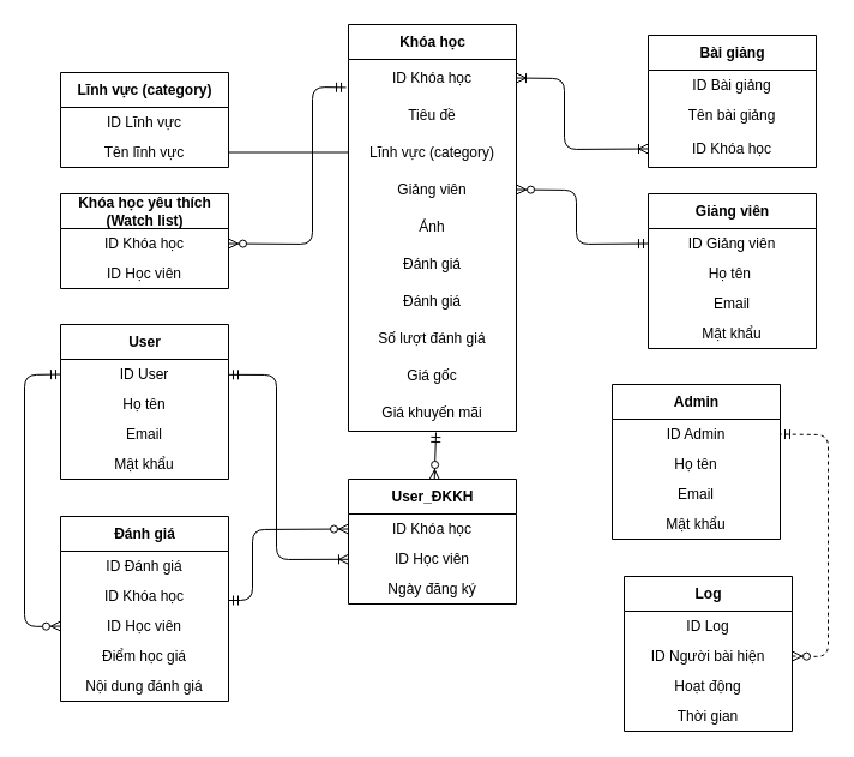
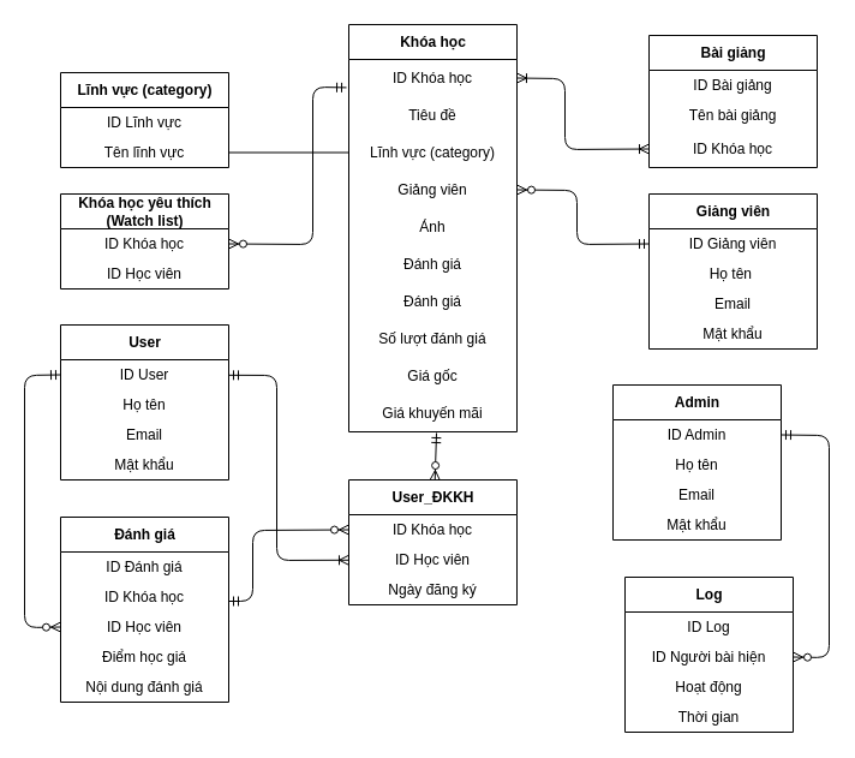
  <mxCell id="0" />
  <mxCell id="1" parent="0" />
  <mxCell id="2" value="Lĩnh vực (category)" style="swimlane;fontStyle=1;align=center;verticalAlign=middle;childLayout=stackLayout;horizontal=1;startSize=29;horizontalStack=0;resizeParent=1;resizeParentMax=0;resizeLast=0;collapsible=0;marginBottom=0;html=1;" parent="1" vertex="1"><mxGeometry x="50" y="60" width="140" height="79" as="geometry" /></mxCell>
  <mxCell id="3" value="ID Lĩnh vực" style="text;html=1;strokeColor=none;fillColor=none;align=center;verticalAlign=middle;spacingLeft=4;spacingRight=4;overflow=hidden;rotatable=0;points=[[0,0.5],[1,0.5]];portConstraint=eastwest;" parent="2" vertex="1"><mxGeometry y="29" width="140" height="25" as="geometry" /></mxCell>
  <mxCell id="4" value="Tên lĩnh vực" style="text;html=1;strokeColor=none;fillColor=none;align=center;verticalAlign=middle;spacingLeft=4;spacingRight=4;overflow=hidden;rotatable=0;points=[[0,0.5],[1,0.5]];portConstraint=eastwest;" parent="2" vertex="1"><mxGeometry y="54" width="140" height="25" as="geometry" /></mxCell>
  <mxCell id="5" value="Khóa học" style="swimlane;fontStyle=1;align=center;verticalAlign=middle;childLayout=stackLayout;horizontal=1;startSize=29;horizontalStack=0;resizeParent=1;resizeParentMax=0;resizeLast=0;collapsible=0;marginBottom=0;html=1;" parent="1" vertex="1"><mxGeometry x="290" y="20" width="140" height="339" as="geometry" /></mxCell>
  <mxCell id="6" value="ID Khóa học" style="text;html=1;strokeColor=none;fillColor=none;align=center;verticalAlign=middle;spacingLeft=4;spacingRight=4;overflow=hidden;rotatable=0;points=[[0,0.5],[1,0.5]];portConstraint=eastwest;" parent="5" vertex="1"><mxGeometry y="29" width="140" height="31" as="geometry" /></mxCell>
  <mxCell id="7" value="Tiêu đề" style="text;html=1;strokeColor=none;fillColor=none;align=center;verticalAlign=middle;spacingLeft=4;spacingRight=4;overflow=hidden;rotatable=0;points=[[0,0.5],[1,0.5]];portConstraint=eastwest;" parent="5" vertex="1"><mxGeometry y="60" width="140" height="31" as="geometry" /></mxCell>
  <mxCell id="8" value="Lĩnh vực (category)" style="text;html=1;strokeColor=none;fillColor=none;align=center;verticalAlign=middle;spacingLeft=4;spacingRight=4;overflow=hidden;rotatable=0;points=[[0,0.5],[1,0.5]];portConstraint=eastwest;" parent="5" vertex="1"><mxGeometry y="91" width="140" height="31" as="geometry" /></mxCell>
  <mxCell id="9" value="Giảng viên" style="text;html=1;strokeColor=none;fillColor=none;align=center;verticalAlign=middle;spacingLeft=4;spacingRight=4;overflow=hidden;rotatable=0;points=[[0,0.5],[1,0.5]];portConstraint=eastwest;" parent="5" vertex="1"><mxGeometry y="122" width="140" height="31" as="geometry" /></mxCell>
  <mxCell id="10" value="Ảnh" style="text;html=1;strokeColor=none;fillColor=none;align=center;verticalAlign=middle;spacingLeft=4;spacingRight=4;overflow=hidden;rotatable=0;points=[[0,0.5],[1,0.5]];portConstraint=eastwest;" parent="5" vertex="1"><mxGeometry y="153" width="140" height="31" as="geometry" /></mxCell>
  <mxCell id="11" value="Đánh giá" style="text;html=1;strokeColor=none;fillColor=none;align=center;verticalAlign=middle;spacingLeft=4;spacingRight=4;overflow=hidden;rotatable=0;points=[[0,0.5],[1,0.5]];portConstraint=eastwest;" parent="5" vertex="1"><mxGeometry y="184" width="140" height="31" as="geometry" /></mxCell>
  <mxCell id="12" value="Đánh giá" style="text;html=1;strokeColor=none;fillColor=none;align=center;verticalAlign=middle;spacingLeft=4;spacingRight=4;overflow=hidden;rotatable=0;points=[[0,0.5],[1,0.5]];portConstraint=eastwest;" parent="5" vertex="1"><mxGeometry y="215" width="140" height="31" as="geometry" /></mxCell>
  <mxCell id="13" value="Số lượt đánh giá" style="text;html=1;strokeColor=none;fillColor=none;align=center;verticalAlign=middle;spacingLeft=4;spacingRight=4;overflow=hidden;rotatable=0;points=[[0,0.5],[1,0.5]];portConstraint=eastwest;" parent="5" vertex="1"><mxGeometry y="246" width="140" height="31" as="geometry" /></mxCell>
  <mxCell id="14" value="Giá gốc" style="text;html=1;strokeColor=none;fillColor=none;align=center;verticalAlign=middle;spacingLeft=4;spacingRight=4;overflow=hidden;rotatable=0;points=[[0,0.5],[1,0.5]];portConstraint=eastwest;" parent="5" vertex="1"><mxGeometry y="277" width="140" height="31" as="geometry" /></mxCell>
  <mxCell id="15" value="Giá khuyến mãi" style="text;html=1;strokeColor=none;fillColor=none;align=center;verticalAlign=middle;spacingLeft=4;spacingRight=4;overflow=hidden;rotatable=0;points=[[0,0.5],[1,0.5]];portConstraint=eastwest;" parent="5" vertex="1"><mxGeometry y="308" width="140" height="31" as="geometry" /></mxCell>
  <mxCell id="16" value="User" style="swimlane;fontStyle=1;align=center;verticalAlign=middle;childLayout=stackLayout;horizontal=1;startSize=29;horizontalStack=0;resizeParent=1;resizeParentMax=0;resizeLast=0;collapsible=0;marginBottom=0;html=1;" parent="1" vertex="1"><mxGeometry x="50" y="270" width="140" height="129" as="geometry" /></mxCell>
  <mxCell id="17" value="ID User" style="text;html=1;strokeColor=none;fillColor=none;align=center;verticalAlign=middle;spacingLeft=4;spacingRight=4;overflow=hidden;rotatable=0;points=[[0,0.5],[1,0.5]];portConstraint=eastwest;" parent="16" vertex="1"><mxGeometry y="29" width="140" height="25" as="geometry" /></mxCell>
  <mxCell id="18" value="Họ tên" style="text;html=1;strokeColor=none;fillColor=none;align=center;verticalAlign=middle;spacingLeft=4;spacingRight=4;overflow=hidden;rotatable=0;points=[[0,0.5],[1,0.5]];portConstraint=eastwest;" vertex="1" parent="16"><mxGeometry y="54" width="140" height="25" as="geometry" /></mxCell>
  <mxCell id="19" value="Email" style="text;html=1;strokeColor=none;fillColor=none;align=center;verticalAlign=middle;spacingLeft=4;spacingRight=4;overflow=hidden;rotatable=0;points=[[0,0.5],[1,0.5]];portConstraint=eastwest;" vertex="1" parent="16"><mxGeometry y="79" width="140" height="25" as="geometry" /></mxCell>
  <mxCell id="20" value="Mật khẩu" style="text;html=1;strokeColor=none;fillColor=none;align=center;verticalAlign=middle;spacingLeft=4;spacingRight=4;overflow=hidden;rotatable=0;points=[[0,0.5],[1,0.5]];portConstraint=eastwest;" vertex="1" parent="16"><mxGeometry y="104" width="140" height="25" as="geometry" /></mxCell>
  <mxCell id="21" value="Admin" style="swimlane;fontStyle=1;align=center;verticalAlign=middle;childLayout=stackLayout;horizontal=1;startSize=29;horizontalStack=0;resizeParent=1;resizeParentMax=0;resizeLast=0;collapsible=0;marginBottom=0;html=1;" parent="1" vertex="1"><mxGeometry x="510" y="320" width="140" height="129" as="geometry" /></mxCell>
  <mxCell id="22" value="ID Admin" style="text;html=1;strokeColor=none;fillColor=none;align=center;verticalAlign=middle;spacingLeft=4;spacingRight=4;overflow=hidden;rotatable=0;points=[[0,0.5],[1,0.5]];portConstraint=eastwest;" parent="21" vertex="1"><mxGeometry y="29" width="140" height="25" as="geometry" /></mxCell>
  <mxCell id="23" value="Họ tên" style="text;html=1;strokeColor=none;fillColor=none;align=center;verticalAlign=middle;spacingLeft=4;spacingRight=4;overflow=hidden;rotatable=0;points=[[0,0.5],[1,0.5]];portConstraint=eastwest;" parent="21" vertex="1"><mxGeometry y="54" width="140" height="25" as="geometry" /></mxCell>
  <mxCell id="24" value="Email" style="text;html=1;strokeColor=none;fillColor=none;align=center;verticalAlign=middle;spacingLeft=4;spacingRight=4;overflow=hidden;rotatable=0;points=[[0,0.5],[1,0.5]];portConstraint=eastwest;" parent="21" vertex="1"><mxGeometry y="79" width="140" height="25" as="geometry" /></mxCell>
  <mxCell id="25" value="Mật khẩu" style="text;html=1;strokeColor=none;fillColor=none;align=center;verticalAlign=middle;spacingLeft=4;spacingRight=4;overflow=hidden;rotatable=0;points=[[0,0.5],[1,0.5]];portConstraint=eastwest;" parent="21" vertex="1"><mxGeometry y="104" width="140" height="25" as="geometry" /></mxCell>
  <mxCell id="26" value="Log" style="swimlane;fontStyle=1;align=center;verticalAlign=middle;childLayout=stackLayout;horizontal=1;startSize=29;horizontalStack=0;resizeParent=1;resizeParentMax=0;resizeLast=0;collapsible=0;marginBottom=0;html=1;" parent="1" vertex="1"><mxGeometry x="520" y="480" width="140" height="129" as="geometry" /></mxCell>
  <mxCell id="27" value="ID Log" style="text;html=1;strokeColor=none;fillColor=none;align=center;verticalAlign=middle;spacingLeft=4;spacingRight=4;overflow=hidden;rotatable=0;points=[[0,0.5],[1,0.5]];portConstraint=eastwest;" parent="26" vertex="1"><mxGeometry y="29" width="140" height="25" as="geometry" /></mxCell>
  <mxCell id="28" value="ID Người bài hiện" style="text;html=1;strokeColor=none;fillColor=none;align=center;verticalAlign=middle;spacingLeft=4;spacingRight=4;overflow=hidden;rotatable=0;points=[[0,0.5],[1,0.5]];portConstraint=eastwest;" parent="26" vertex="1"><mxGeometry y="54" width="140" height="25" as="geometry" /></mxCell>
  <mxCell id="29" value="Hoạt động" style="text;html=1;strokeColor=none;fillColor=none;align=center;verticalAlign=middle;spacingLeft=4;spacingRight=4;overflow=hidden;rotatable=0;points=[[0,0.5],[1,0.5]];portConstraint=eastwest;" vertex="1" parent="26"><mxGeometry y="79" width="140" height="25" as="geometry" /></mxCell>
  <mxCell id="30" value="Thời gian" style="text;html=1;strokeColor=none;fillColor=none;align=center;verticalAlign=middle;spacingLeft=4;spacingRight=4;overflow=hidden;rotatable=0;points=[[0,0.5],[1,0.5]];portConstraint=eastwest;" vertex="1" parent="26"><mxGeometry y="104" width="140" height="25" as="geometry" /></mxCell>
  <mxCell id="31" value="Giảng viên" style="swimlane;fontStyle=1;align=center;verticalAlign=middle;childLayout=stackLayout;horizontal=1;startSize=29;horizontalStack=0;resizeParent=1;resizeParentMax=0;resizeLast=0;collapsible=0;marginBottom=0;html=1;" parent="1" vertex="1"><mxGeometry x="540" y="161" width="140" height="129" as="geometry" /></mxCell>
  <mxCell id="32" value="ID Giảng viên" style="text;html=1;strokeColor=none;fillColor=none;align=center;verticalAlign=middle;spacingLeft=4;spacingRight=4;overflow=hidden;rotatable=0;points=[[0,0.5],[1,0.5]];portConstraint=eastwest;" parent="31" vertex="1"><mxGeometry y="29" width="140" height="25" as="geometry" /></mxCell>
  <mxCell id="33" value="Họ tên&amp;nbsp;" style="text;html=1;strokeColor=none;fillColor=none;align=center;verticalAlign=middle;spacingLeft=4;spacingRight=4;overflow=hidden;rotatable=0;points=[[0,0.5],[1,0.5]];portConstraint=eastwest;" parent="31" vertex="1"><mxGeometry y="54" width="140" height="25" as="geometry" /></mxCell>
  <mxCell id="34" value="Email" style="text;html=1;strokeColor=none;fillColor=none;align=center;verticalAlign=middle;spacingLeft=4;spacingRight=4;overflow=hidden;rotatable=0;points=[[0,0.5],[1,0.5]];portConstraint=eastwest;" vertex="1" parent="31"><mxGeometry y="79" width="140" height="25" as="geometry" /></mxCell>
  <mxCell id="35" value="Mật khẩu" style="text;html=1;strokeColor=none;fillColor=none;align=center;verticalAlign=middle;spacingLeft=4;spacingRight=4;overflow=hidden;rotatable=0;points=[[0,0.5],[1,0.5]];portConstraint=eastwest;" parent="31" vertex="1"><mxGeometry y="104" width="140" height="25" as="geometry" /></mxCell>
  <mxCell id="36" value="User_ĐKKH" style="swimlane;fontStyle=1;align=center;verticalAlign=middle;childLayout=stackLayout;horizontal=1;startSize=29;horizontalStack=0;resizeParent=1;resizeParentMax=0;resizeLast=0;collapsible=0;marginBottom=0;html=1;" parent="1" vertex="1"><mxGeometry x="290" y="399" width="140" height="104" as="geometry" /></mxCell>
  <mxCell id="37" value="ID Khóa học" style="text;html=1;strokeColor=none;fillColor=none;align=center;verticalAlign=middle;spacingLeft=4;spacingRight=4;overflow=hidden;rotatable=0;points=[[0,0.5],[1,0.5]];portConstraint=eastwest;" parent="36" vertex="1"><mxGeometry y="29" width="140" height="25" as="geometry" /></mxCell>
  <mxCell id="38" value="ID Học viên" style="text;html=1;strokeColor=none;fillColor=none;align=center;verticalAlign=middle;spacingLeft=4;spacingRight=4;overflow=hidden;rotatable=0;points=[[0,0.5],[1,0.5]];portConstraint=eastwest;" vertex="1" parent="36"><mxGeometry y="54" width="140" height="25" as="geometry" /></mxCell>
  <mxCell id="39" value="Ngày đăng ký" style="text;html=1;strokeColor=none;fillColor=none;align=center;verticalAlign=middle;spacingLeft=4;spacingRight=4;overflow=hidden;rotatable=0;points=[[0,0.5],[1,0.5]];portConstraint=eastwest;" parent="36" vertex="1"><mxGeometry y="79" width="140" height="25" as="geometry" /></mxCell>
  <mxCell id="40" value="Đánh giá" style="swimlane;fontStyle=1;align=center;verticalAlign=middle;childLayout=stackLayout;horizontal=1;startSize=29;horizontalStack=0;resizeParent=1;resizeParentMax=0;resizeLast=0;collapsible=0;marginBottom=0;html=1;" parent="1" vertex="1"><mxGeometry x="50" y="430" width="140" height="154" as="geometry" /></mxCell>
  <mxCell id="41" value="ID Đánh giá" style="text;html=1;strokeColor=none;fillColor=none;align=center;verticalAlign=middle;spacingLeft=4;spacingRight=4;overflow=hidden;rotatable=0;points=[[0,0.5],[1,0.5]];portConstraint=eastwest;" parent="40" vertex="1"><mxGeometry y="29" width="140" height="25" as="geometry" /></mxCell>
  <mxCell id="42" value="ID Khóa học" style="text;html=1;strokeColor=none;fillColor=none;align=center;verticalAlign=middle;spacingLeft=4;spacingRight=4;overflow=hidden;rotatable=0;points=[[0,0.5],[1,0.5]];portConstraint=eastwest;" parent="40" vertex="1"><mxGeometry y="54" width="140" height="25" as="geometry" /></mxCell>
  <mxCell id="43" value="ID Học viên" style="text;html=1;strokeColor=none;fillColor=none;align=center;verticalAlign=middle;spacingLeft=4;spacingRight=4;overflow=hidden;rotatable=0;points=[[0,0.5],[1,0.5]];portConstraint=eastwest;" vertex="1" parent="40"><mxGeometry y="79" width="140" height="25" as="geometry" /></mxCell>
  <mxCell id="44" value="Điểm học giá" style="text;html=1;strokeColor=none;fillColor=none;align=center;verticalAlign=middle;spacingLeft=4;spacingRight=4;overflow=hidden;rotatable=0;points=[[0,0.5],[1,0.5]];portConstraint=eastwest;" vertex="1" parent="40"><mxGeometry y="104" width="140" height="25" as="geometry" /></mxCell>
  <mxCell id="45" value="Nội dung đánh giá" style="text;html=1;strokeColor=none;fillColor=none;align=center;verticalAlign=middle;spacingLeft=4;spacingRight=4;overflow=hidden;rotatable=0;points=[[0,0.5],[1,0.5]];portConstraint=eastwest;" vertex="1" parent="40"><mxGeometry y="129" width="140" height="25" as="geometry" /></mxCell>
  <mxCell id="46" value="Bài giảng" style="swimlane;fontStyle=1;align=center;verticalAlign=middle;childLayout=stackLayout;horizontal=1;startSize=29;horizontalStack=0;resizeParent=1;resizeParentMax=0;resizeLast=0;collapsible=0;marginBottom=0;html=1;" parent="1" vertex="1"><mxGeometry x="540" y="29" width="140" height="110" as="geometry" /></mxCell>
  <mxCell id="47" value="ID Bài giảng" style="text;html=1;strokeColor=none;fillColor=none;align=center;verticalAlign=middle;spacingLeft=4;spacingRight=4;overflow=hidden;rotatable=0;points=[[0,0.5],[1,0.5]];portConstraint=eastwest;" parent="46" vertex="1"><mxGeometry y="29" width="140" height="25" as="geometry" /></mxCell>
  <mxCell id="48" value="Tên bài giảng" style="text;html=1;strokeColor=none;fillColor=none;align=center;verticalAlign=middle;spacingLeft=4;spacingRight=4;overflow=hidden;rotatable=0;points=[[0,0.5],[1,0.5]];portConstraint=eastwest;" parent="46" vertex="1"><mxGeometry y="54" width="140" height="25" as="geometry" /></mxCell>
  <mxCell id="49" value="ID Khóa học" style="text;html=1;strokeColor=none;fillColor=none;align=center;verticalAlign=middle;spacingLeft=4;spacingRight=4;overflow=hidden;rotatable=0;points=[[0,0.5],[1,0.5]];portConstraint=eastwest;" parent="46" vertex="1"><mxGeometry y="79" width="140" height="31" as="geometry" /></mxCell>
  <mxCell id="50" value="Khóa học yêu thích &lt;br&gt;(Watch list)" style="swimlane;fontStyle=1;align=center;verticalAlign=middle;childLayout=stackLayout;horizontal=1;startSize=29;horizontalStack=0;resizeParent=1;resizeParentMax=0;resizeLast=0;collapsible=0;marginBottom=0;html=1;" vertex="1" parent="1"><mxGeometry x="50" y="161" width="140" height="79" as="geometry" /></mxCell>
  <mxCell id="51" value="ID Khóa học" style="text;html=1;strokeColor=none;fillColor=none;align=center;verticalAlign=middle;spacingLeft=4;spacingRight=4;overflow=hidden;rotatable=0;points=[[0,0.5],[1,0.5]];portConstraint=eastwest;" vertex="1" parent="50"><mxGeometry y="29" width="140" height="25" as="geometry" /></mxCell>
  <mxCell id="52" value="ID Học viên" style="text;html=1;strokeColor=none;fillColor=none;align=center;verticalAlign=middle;spacingLeft=4;spacingRight=4;overflow=hidden;rotatable=0;points=[[0,0.5],[1,0.5]];portConstraint=eastwest;" vertex="1" parent="50"><mxGeometry y="54" width="140" height="25" as="geometry" /></mxCell>
  <mxCell id="53" value="" style="endArrow=ERoneToMany;html=1;startArrow=ERmandOne;startFill=0;endFill=0;" edge="1" parent="1" source="17" target="38"><mxGeometry width="50" height="50" relative="1" as="geometry"><mxPoint x="350" y="550" as="sourcePoint" /><mxPoint x="400" y="500" as="targetPoint" /><Array as="points"><mxPoint x="230" y="312" /><mxPoint x="230" y="466" /></Array></mxGeometry></mxCell>
  <mxCell id="54" value="" style="endArrow=ERmandOne;html=1;startArrow=ERzeroToMany;startFill=1;endFill=0;" edge="1" parent="1" source="36"><mxGeometry width="50" height="50" relative="1" as="geometry"><mxPoint x="350" y="350" as="sourcePoint" /><mxPoint x="363" y="360" as="targetPoint" /></mxGeometry></mxCell>
  <mxCell id="55" value="" style="endArrow=ERmandOne;html=1;startArrow=ERzeroToMany;startFill=1;endFill=0;exitX=1;exitY=0.5;exitDx=0;exitDy=0;entryX=-0.014;entryY=0.755;entryDx=0;entryDy=0;entryPerimeter=0;" edge="1" parent="1" source="51" target="6"><mxGeometry width="50" height="50" relative="1" as="geometry"><mxPoint x="350" y="350" as="sourcePoint" /><mxPoint x="400" y="300" as="targetPoint" /><Array as="points"><mxPoint x="260" y="203" /><mxPoint x="260" y="72" /></Array></mxGeometry></mxCell>
  <mxCell id="56" value="" style="endArrow=ERoneToMany;html=1;startArrow=ERoneToMany;startFill=0;endFill=0;exitX=1;exitY=0.5;exitDx=0;exitDy=0;entryX=0;entryY=0.5;entryDx=0;entryDy=0;" edge="1" parent="1" source="6" target="49"><mxGeometry width="50" height="50" relative="1" as="geometry"><mxPoint x="350" y="350" as="sourcePoint" /><mxPoint x="400" y="300" as="targetPoint" /><Array as="points"><mxPoint x="470" y="65" /><mxPoint x="470" y="124" /></Array></mxGeometry></mxCell>
  <mxCell id="57" value="" style="endArrow=none;html=1;exitX=1;exitY=0.5;exitDx=0;exitDy=0;" edge="1" parent="1" source="4" target="8"><mxGeometry width="50" height="50" relative="1" as="geometry"><mxPoint x="350" y="350" as="sourcePoint" /><mxPoint x="400" y="300" as="targetPoint" /></mxGeometry></mxCell>
  <mxCell id="58" value="" style="endArrow=ERzeroToMany;html=1;entryX=0;entryY=0.5;entryDx=0;entryDy=0;startArrow=ERmandOne;startFill=0;endFill=1;" edge="1" parent="1" target="37"><mxGeometry width="50" height="50" relative="1" as="geometry"><mxPoint x="190" y="500" as="sourcePoint" /><mxPoint x="400" y="360" as="targetPoint" /><Array as="points"><mxPoint x="210" y="500" /><mxPoint x="210" y="441" /></Array></mxGeometry></mxCell>
  <mxCell id="59" value="" style="endArrow=ERmandOne;html=1;entryX=0;entryY=0.5;entryDx=0;entryDy=0;exitX=0;exitY=0.5;exitDx=0;exitDy=0;endFill=0;startArrow=ERzeroToMany;startFill=1;" edge="1" parent="1" source="43" target="17"><mxGeometry width="50" height="50" relative="1" as="geometry"><mxPoint x="350" y="410" as="sourcePoint" /><mxPoint x="400" y="360" as="targetPoint" /><Array as="points"><mxPoint x="20" y="522" /><mxPoint x="20" y="312" /></Array></mxGeometry></mxCell>
  <mxCell id="60" value="" style="endArrow=ERmandOne;html=1;exitX=1;exitY=0.5;exitDx=0;exitDy=0;entryX=0;entryY=0.5;entryDx=0;entryDy=0;endFill=0;startArrow=ERzeroToMany;startFill=1;" edge="1" parent="1" source="9" target="32"><mxGeometry width="50" height="50" relative="1" as="geometry"><mxPoint x="350" y="410" as="sourcePoint" /><mxPoint x="400" y="360" as="targetPoint" /><Array as="points"><mxPoint x="480" y="158" /><mxPoint x="480" y="203" /></Array></mxGeometry></mxCell>
- <mxCell id="61" value="" style="endArrow=ERmandOne;html=1;entryX=1;entryY=0.5;entryDx=0;entryDy=0;exitX=1;exitY=0.5;exitDx=0;exitDy=0;startArrow=ERzeroToMany;startFill=1;endFill=0;dashed=1;" edge="1" parent="1" source="28" target="22"><mxGeometry width="50" height="50" relative="1" as="geometry"><mxPoint x="320" y="350" as="sourcePoint" /><mxPoint x="370" y="300" as="targetPoint" /><Array as="points"><mxPoint x="690" y="547" /><mxPoint x="690" y="362" /></Array></mxGeometry></mxCell>
+ <mxCell id="61" value="" style="endArrow=ERmandOne;html=1;entryX=1;entryY=0.5;entryDx=0;entryDy=0;exitX=1;exitY=0.5;exitDx=0;exitDy=0;startArrow=ERzeroToMany;startFill=1;endFill=0;" edge="1" parent="1" source="28" target="22"><mxGeometry width="50" height="50" relative="1" as="geometry"><mxPoint x="320" y="350" as="sourcePoint" /><mxPoint x="370" y="300" as="targetPoint" /><Array as="points"><mxPoint x="690" y="547" /><mxPoint x="690" y="362" /></Array></mxGeometry></mxCell>
